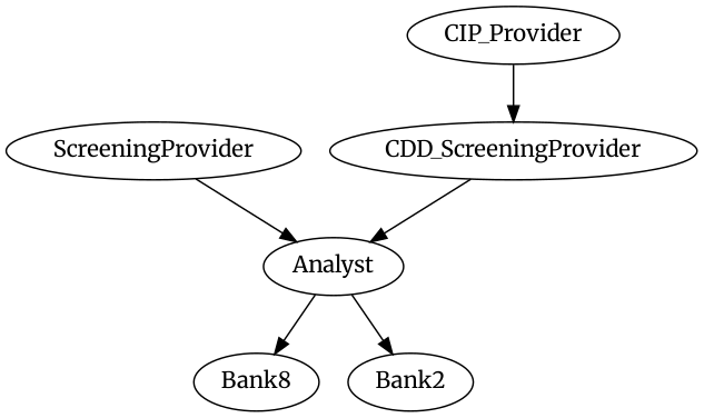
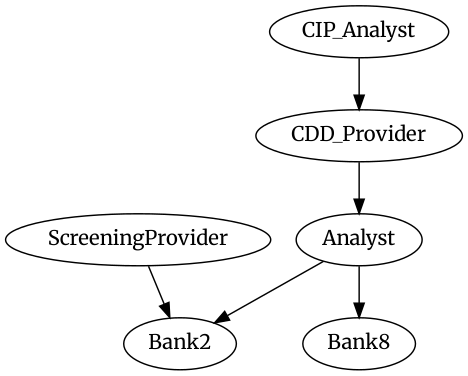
  digraph {
    fontname=Merriweather
    node [fontname=Merriweather]
    edge [fontname=Merriweather]
-   CDD_Provider [label=CDD_ScreeningProvider]
+   CDD_Provider
    Analyst
    n3 [label=Bank8]
    Bank2
-   CIP_Provider
+   CIP_Provider [label=CIP_Analyst]
    ScreeningProvider
    CDD_Provider -> Analyst
    Analyst -> n3
    Analyst -> Bank2
    CIP_Provider -> CDD_Provider
-   ScreeningProvider -> Analyst
+   ScreeningProvider -> Bank2
  }
